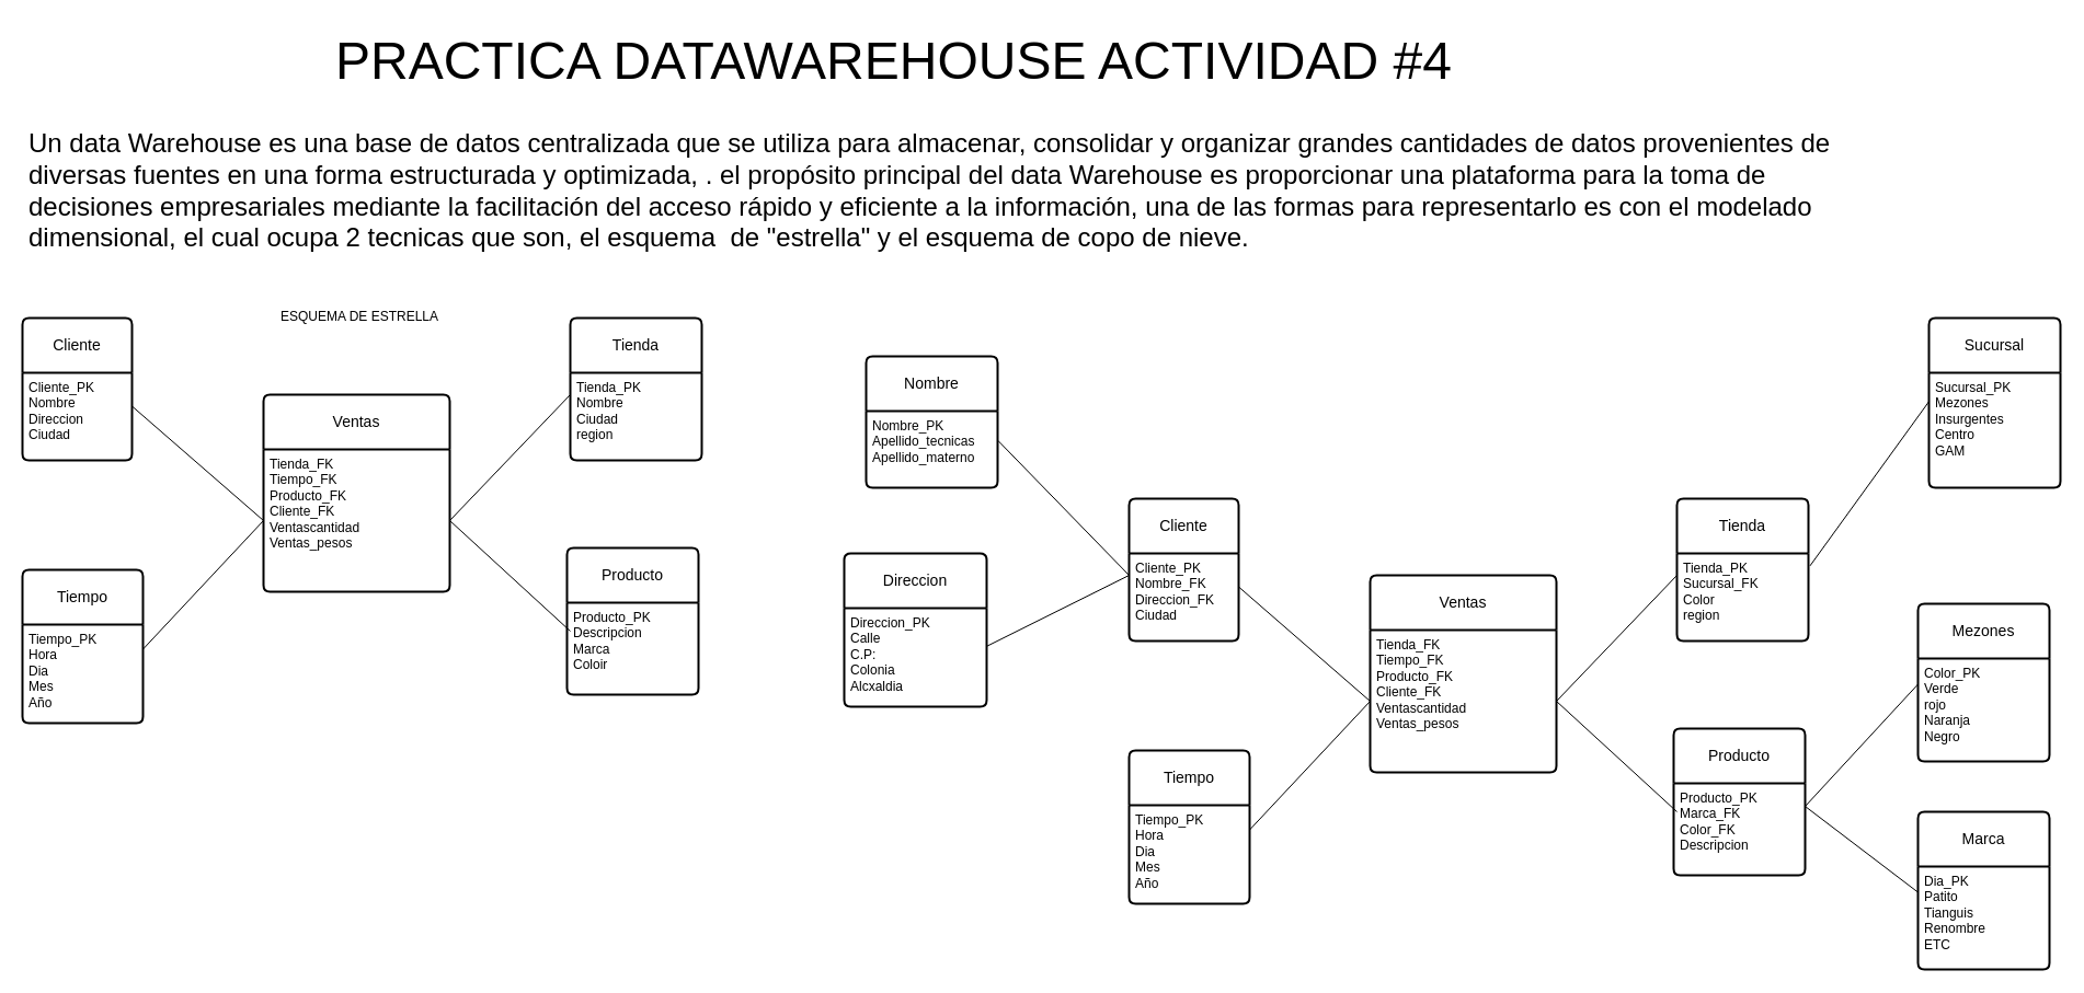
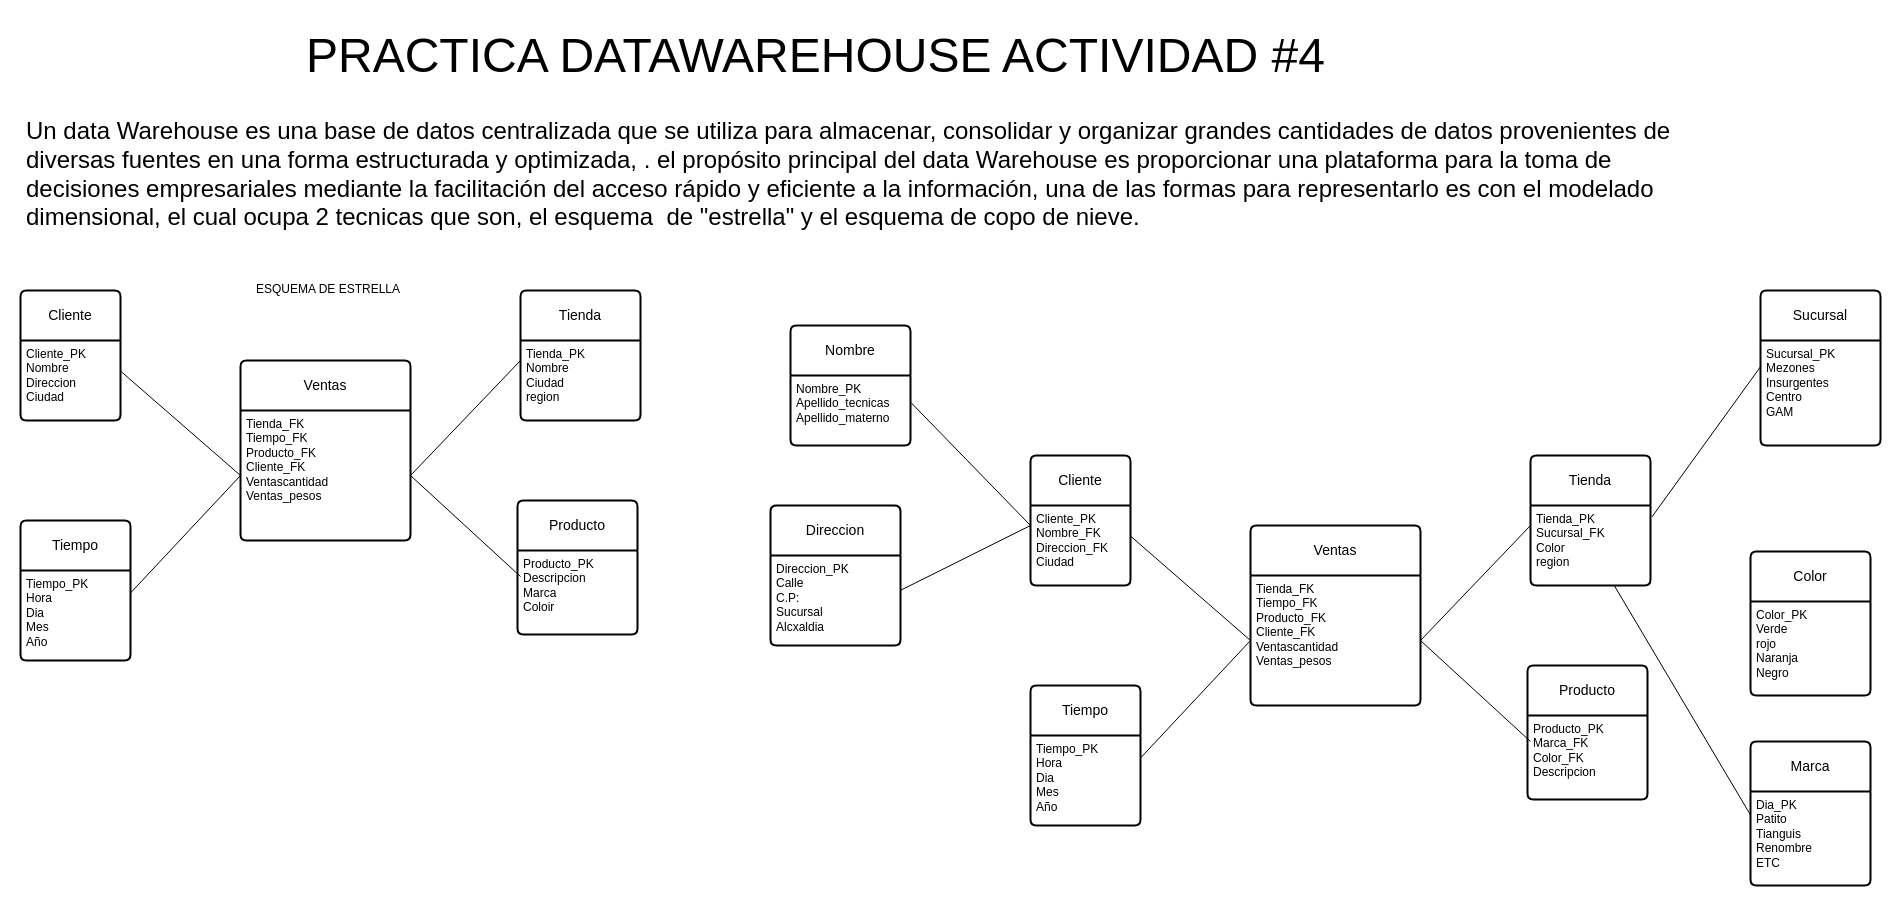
  <mxCell id="0" />
  <mxCell id="1" parent="0" />
  <mxCell id="2" value="&lt;font style=&quot;font-size: 24px;&quot;&gt;Un data Warehouse es una base de datos centralizada que se utiliza para almacenar, consolidar y organizar grandes cantidades de datos provenientes de diversas fuentes en una forma estructurada y optimizada,&amp;nbsp;. el propósito principal del data Warehouse es proporcionar una plataforma para la toma de decisiones empresariales mediante la facilitación del acceso rápido y eficiente a la información, una de las formas para representarlo es con el modelado dimensional, el cual ocupa 2 tecnicas que son, el esquema&amp;nbsp; de &quot;estrella&quot; y el esquema de copo de nieve.&lt;/font&gt;" style="text;strokeColor=none;fillColor=none;spacingLeft=4;spacingRight=4;overflow=hidden;rotatable=0;points=[[0,0.5],[1,0.5]];portConstraint=eastwest;fontSize=12;whiteSpace=wrap;html=1;" vertex="1" parent="1"><mxGeometry x="20" y="110" width="1700" height="130" as="geometry" /></mxCell>
  <mxCell id="3" value="Ventas" style="swimlane;childLayout=stackLayout;horizontal=1;startSize=50;horizontalStack=0;rounded=1;fontSize=14;fontStyle=0;strokeWidth=2;resizeParent=0;resizeLast=1;shadow=0;dashed=0;align=center;arcSize=4;whiteSpace=wrap;html=1;" vertex="1" parent="1"><mxGeometry x="240" y="360" width="170" height="180" as="geometry" /></mxCell>
  <mxCell id="4" value="Tienda_FK&lt;br&gt;Tiempo_FK&lt;br&gt;Producto_FK&lt;br&gt;Cliente_FK&lt;br&gt;Ventascantidad&lt;br&gt;Ventas_pesos&lt;br&gt;" style="align=left;strokeColor=none;fillColor=none;spacingLeft=4;fontSize=12;verticalAlign=top;resizable=0;rotatable=0;part=1;html=1;" vertex="1" parent="3"><mxGeometry y="50" width="170" height="130" as="geometry" /></mxCell>
  <mxCell id="5" value="ESQUEMA DE ESTRELLA" style="text;strokeColor=none;fillColor=none;spacingLeft=4;spacingRight=4;overflow=hidden;rotatable=0;points=[[0,0.5],[1,0.5]];portConstraint=eastwest;fontSize=12;whiteSpace=wrap;html=1;" vertex="1" parent="1"><mxGeometry x="250" y="275" width="160" height="30" as="geometry" /></mxCell>
  <mxCell id="6" value="Tienda" style="swimlane;childLayout=stackLayout;horizontal=1;startSize=50;horizontalStack=0;rounded=1;fontSize=14;fontStyle=0;strokeWidth=2;resizeParent=0;resizeLast=1;shadow=0;dashed=0;align=center;arcSize=4;whiteSpace=wrap;html=1;" vertex="1" parent="1"><mxGeometry x="520" y="290" width="120" height="130" as="geometry" /></mxCell>
  <mxCell id="7" value="Tienda_PK&lt;br&gt;Nombre&lt;br&gt;Ciudad&lt;br&gt;region" style="align=left;strokeColor=none;fillColor=none;spacingLeft=4;fontSize=12;verticalAlign=top;resizable=0;rotatable=0;part=1;html=1;" vertex="1" parent="6"><mxGeometry y="50" width="120" height="80" as="geometry" /></mxCell>
  <mxCell id="8" value="Producto" style="swimlane;childLayout=stackLayout;horizontal=1;startSize=50;horizontalStack=0;rounded=1;fontSize=14;fontStyle=0;strokeWidth=2;resizeParent=0;resizeLast=1;shadow=0;dashed=0;align=center;arcSize=4;whiteSpace=wrap;html=1;" vertex="1" parent="1"><mxGeometry x="517" y="500" width="120" height="134" as="geometry" /></mxCell>
  <mxCell id="9" value="Producto_PK&lt;br&gt;Descripcion&lt;br&gt;Marca&lt;br&gt;Coloir" style="align=left;strokeColor=none;fillColor=none;spacingLeft=4;fontSize=12;verticalAlign=top;resizable=0;rotatable=0;part=1;html=1;" vertex="1" parent="8"><mxGeometry y="50" width="120" height="84" as="geometry" /></mxCell>
  <mxCell id="10" value="Cliente" style="swimlane;childLayout=stackLayout;horizontal=1;startSize=50;horizontalStack=0;rounded=1;fontSize=14;fontStyle=0;strokeWidth=2;resizeParent=0;resizeLast=1;shadow=0;dashed=0;align=center;arcSize=4;whiteSpace=wrap;html=1;" vertex="1" parent="1"><mxGeometry x="20" y="290" width="100" height="130" as="geometry" /></mxCell>
  <mxCell id="11" value="Cliente_PK&lt;br&gt;Nombre&lt;br&gt;Direccion&lt;br&gt;Ciudad" style="align=left;strokeColor=none;fillColor=none;spacingLeft=4;fontSize=12;verticalAlign=top;resizable=0;rotatable=0;part=1;html=1;" vertex="1" parent="10"><mxGeometry y="50" width="100" height="80" as="geometry" /></mxCell>
  <mxCell id="12" value="Tiempo" style="swimlane;childLayout=stackLayout;horizontal=1;startSize=50;horizontalStack=0;rounded=1;fontSize=14;fontStyle=0;strokeWidth=2;resizeParent=0;resizeLast=1;shadow=0;dashed=0;align=center;arcSize=4;whiteSpace=wrap;html=1;" vertex="1" parent="1"><mxGeometry x="20" y="520" width="110" height="140" as="geometry" /></mxCell>
  <mxCell id="13" value="Tiempo_PK&lt;br&gt;Hora&lt;br&gt;Dia&lt;br&gt;Mes&lt;br&gt;Año" style="align=left;strokeColor=none;fillColor=none;spacingLeft=4;fontSize=12;verticalAlign=top;resizable=0;rotatable=0;part=1;html=1;" vertex="1" parent="12"><mxGeometry y="50" width="110" height="90" as="geometry" /></mxCell>
  <mxCell id="14" value="" style="endArrow=none;html=1;rounded=0;exitX=0;exitY=0.25;exitDx=0;exitDy=0;entryX=1;entryY=0.5;entryDx=0;entryDy=0;" edge="1" parent="1" source="7" target="4"><mxGeometry width="50" height="50" relative="1" as="geometry"><mxPoint x="520" y="360" as="sourcePoint" /><mxPoint x="413" y="301.5" as="targetPoint" /></mxGeometry></mxCell>
  <mxCell id="15" value="" style="endArrow=none;html=1;rounded=0;exitX=0;exitY=0.25;exitDx=0;exitDy=0;entryX=1;entryY=0.5;entryDx=0;entryDy=0;" edge="1" parent="1" target="4"><mxGeometry width="50" height="50" relative="1" as="geometry"><mxPoint x="520" y="576" as="sourcePoint" /><mxPoint x="413" y="517" as="targetPoint" /></mxGeometry></mxCell>
  <mxCell id="16" value="" style="endArrow=none;html=1;rounded=0;exitX=0;exitY=0.5;exitDx=0;exitDy=0;entryX=1;entryY=0.25;entryDx=0;entryDy=0;" edge="1" parent="1" source="4" target="13"><mxGeometry width="50" height="50" relative="1" as="geometry"><mxPoint x="240" y="420" as="sourcePoint" /><mxPoint x="130" y="535" as="targetPoint" /></mxGeometry></mxCell>
  <mxCell id="17" value="" style="endArrow=none;html=1;rounded=0;exitX=0;exitY=0.5;exitDx=0;exitDy=0;entryX=1.003;entryY=0.385;entryDx=0;entryDy=0;entryPerimeter=0;" edge="1" parent="1" source="4" target="11"><mxGeometry width="50" height="50" relative="1" as="geometry"><mxPoint x="200" y="420" as="sourcePoint" /><mxPoint x="90" y="538" as="targetPoint" /></mxGeometry></mxCell>
  <mxCell id="18" value="Ventas" style="swimlane;childLayout=stackLayout;horizontal=1;startSize=50;horizontalStack=0;rounded=1;fontSize=14;fontStyle=0;strokeWidth=2;resizeParent=0;resizeLast=1;shadow=0;dashed=0;align=center;arcSize=4;whiteSpace=wrap;html=1;" vertex="1" parent="1"><mxGeometry x="1250" y="525" width="170" height="180" as="geometry" /></mxCell>
  <mxCell id="19" value="Tienda_FK&lt;br&gt;Tiempo_FK&lt;br&gt;Producto_FK&lt;br&gt;Cliente_FK&lt;br&gt;Ventascantidad&lt;br&gt;Ventas_pesos&lt;br&gt;" style="align=left;strokeColor=none;fillColor=none;spacingLeft=4;fontSize=12;verticalAlign=top;resizable=0;rotatable=0;part=1;html=1;" vertex="1" parent="18"><mxGeometry y="50" width="170" height="130" as="geometry" /></mxCell>
  <mxCell id="20" value="Tienda" style="swimlane;childLayout=stackLayout;horizontal=1;startSize=50;horizontalStack=0;rounded=1;fontSize=14;fontStyle=0;strokeWidth=2;resizeParent=0;resizeLast=1;shadow=0;dashed=0;align=center;arcSize=4;whiteSpace=wrap;html=1;" vertex="1" parent="1"><mxGeometry x="1530" y="455" width="120" height="130" as="geometry" /></mxCell>
  <mxCell id="21" value="Tienda_PK&lt;br&gt;Sucursal_FK&lt;br&gt;Color&lt;br&gt;region" style="align=left;strokeColor=none;fillColor=none;spacingLeft=4;fontSize=12;verticalAlign=top;resizable=0;rotatable=0;part=1;html=1;" vertex="1" parent="20"><mxGeometry y="50" width="120" height="80" as="geometry" /></mxCell>
  <mxCell id="22" value="Producto" style="swimlane;childLayout=stackLayout;horizontal=1;startSize=50;horizontalStack=0;rounded=1;fontSize=14;fontStyle=0;strokeWidth=2;resizeParent=0;resizeLast=1;shadow=0;dashed=0;align=center;arcSize=4;whiteSpace=wrap;html=1;" vertex="1" parent="1"><mxGeometry x="1527" y="665" width="120" height="134" as="geometry" /></mxCell>
  <mxCell id="23" value="Producto_PK&lt;br&gt;Marca_FK&lt;br&gt;Color_FK&lt;br&gt;Descripcion&lt;br&gt;" style="align=left;strokeColor=none;fillColor=none;spacingLeft=4;fontSize=12;verticalAlign=top;resizable=0;rotatable=0;part=1;html=1;" vertex="1" parent="22"><mxGeometry y="50" width="120" height="84" as="geometry" /></mxCell>
  <mxCell id="24" value="Cliente" style="swimlane;childLayout=stackLayout;horizontal=1;startSize=50;horizontalStack=0;rounded=1;fontSize=14;fontStyle=0;strokeWidth=2;resizeParent=0;resizeLast=1;shadow=0;dashed=0;align=center;arcSize=4;whiteSpace=wrap;html=1;" vertex="1" parent="1"><mxGeometry x="1030" y="455" width="100" height="130" as="geometry" /></mxCell>
  <mxCell id="25" value="Cliente_PK&lt;br&gt;Nombre_FK&lt;br&gt;Direccion_FK&lt;br&gt;Ciudad" style="align=left;strokeColor=none;fillColor=none;spacingLeft=4;fontSize=12;verticalAlign=top;resizable=0;rotatable=0;part=1;html=1;" vertex="1" parent="24"><mxGeometry y="50" width="100" height="80" as="geometry" /></mxCell>
  <mxCell id="26" value="Tiempo" style="swimlane;childLayout=stackLayout;horizontal=1;startSize=50;horizontalStack=0;rounded=1;fontSize=14;fontStyle=0;strokeWidth=2;resizeParent=0;resizeLast=1;shadow=0;dashed=0;align=center;arcSize=4;whiteSpace=wrap;html=1;" vertex="1" parent="1"><mxGeometry x="1030" y="685" width="110" height="140" as="geometry" /></mxCell>
  <mxCell id="27" value="Tiempo_PK&lt;br&gt;Hora&lt;br&gt;Dia&lt;br&gt;Mes&lt;br&gt;Año" style="align=left;strokeColor=none;fillColor=none;spacingLeft=4;fontSize=12;verticalAlign=top;resizable=0;rotatable=0;part=1;html=1;" vertex="1" parent="26"><mxGeometry y="50" width="110" height="90" as="geometry" /></mxCell>
  <mxCell id="28" value="" style="endArrow=none;html=1;rounded=0;exitX=0;exitY=0.25;exitDx=0;exitDy=0;entryX=1;entryY=0.5;entryDx=0;entryDy=0;" edge="1" source="21" target="19" parent="1"><mxGeometry width="50" height="50" relative="1" as="geometry"><mxPoint x="1530" y="525" as="sourcePoint" /><mxPoint x="1423" y="466.5" as="targetPoint" /></mxGeometry></mxCell>
  <mxCell id="29" value="" style="endArrow=none;html=1;rounded=0;exitX=0;exitY=0.25;exitDx=0;exitDy=0;entryX=1;entryY=0.5;entryDx=0;entryDy=0;" edge="1" target="19" parent="1"><mxGeometry width="50" height="50" relative="1" as="geometry"><mxPoint x="1530" y="741" as="sourcePoint" /><mxPoint x="1423" y="682" as="targetPoint" /></mxGeometry></mxCell>
  <mxCell id="30" value="" style="endArrow=none;html=1;rounded=0;exitX=0;exitY=0.5;exitDx=0;exitDy=0;entryX=1;entryY=0.25;entryDx=0;entryDy=0;" edge="1" source="19" target="27" parent="1"><mxGeometry width="50" height="50" relative="1" as="geometry"><mxPoint x="1250" y="585" as="sourcePoint" /><mxPoint x="1140" y="700" as="targetPoint" /></mxGeometry></mxCell>
  <mxCell id="31" value="" style="endArrow=none;html=1;rounded=0;exitX=0;exitY=0.5;exitDx=0;exitDy=0;entryX=1.003;entryY=0.385;entryDx=0;entryDy=0;entryPerimeter=0;" edge="1" source="19" target="25" parent="1"><mxGeometry width="50" height="50" relative="1" as="geometry"><mxPoint x="1210" y="585" as="sourcePoint" /><mxPoint x="1100" y="703" as="targetPoint" /></mxGeometry></mxCell>
  <mxCell id="32" value="Marca" style="swimlane;childLayout=stackLayout;horizontal=1;startSize=50;horizontalStack=0;rounded=1;fontSize=14;fontStyle=0;strokeWidth=2;resizeParent=0;resizeLast=1;shadow=0;dashed=0;align=center;arcSize=4;whiteSpace=wrap;html=1;" vertex="1" parent="1"><mxGeometry x="1750" y="741" width="120" height="144" as="geometry" /></mxCell>
  <mxCell id="33" value="Dia_PK&lt;br&gt;Patito&lt;br&gt;Tianguis&lt;br&gt;Renombre&lt;br&gt;ETC" style="align=left;strokeColor=none;fillColor=none;spacingLeft=4;fontSize=12;verticalAlign=top;resizable=0;rotatable=0;part=1;html=1;" vertex="1" parent="32"><mxGeometry y="50" width="120" height="94" as="geometry" /></mxCell>
- <mxCell id="34" value="" style="endArrow=none;html=1;rounded=0;exitX=0;exitY=0.25;exitDx=0;exitDy=0;entryX=1;entryY=0.25;entryDx=0;entryDy=0;" edge="1" parent="1" source="33" target="23"><mxGeometry width="50" height="50" relative="1" as="geometry"><mxPoint x="1770" y="615" as="sourcePoint" /><mxPoint x="1660" y="730" as="targetPoint" /></mxGeometry></mxCell>
- <mxCell id="35" value="Mezones" style="swimlane;childLayout=stackLayout;horizontal=1;startSize=50;horizontalStack=0;rounded=1;fontSize=14;fontStyle=0;strokeWidth=2;resizeParent=0;resizeLast=1;shadow=0;dashed=0;align=center;arcSize=4;whiteSpace=wrap;html=1;" vertex="1" parent="1"><mxGeometry x="1750" y="551" width="120" height="144" as="geometry" /></mxCell>
+ <mxCell id="34" value="" style="endArrow=none;html=1;rounded=0;exitX=0;exitY=0.25;exitDx=0;exitDy=0;" edge="1" parent="1" source="33" target="21"><mxGeometry width="50" height="50" relative="1" as="geometry"><mxPoint x="1770" y="615" as="sourcePoint" /><mxPoint x="1660" y="730" as="targetPoint" /></mxGeometry></mxCell>
+ <mxCell id="35" value="Color" style="swimlane;childLayout=stackLayout;horizontal=1;startSize=50;horizontalStack=0;rounded=1;fontSize=14;fontStyle=0;strokeWidth=2;resizeParent=0;resizeLast=1;shadow=0;dashed=0;align=center;arcSize=4;whiteSpace=wrap;html=1;" vertex="1" parent="1"><mxGeometry x="1750" y="551" width="120" height="144" as="geometry" /></mxCell>
  <mxCell id="36" value="Color_PK&lt;br&gt;Verde&lt;br&gt;rojo&lt;br&gt;Naranja&lt;br&gt;Negro&lt;br&gt;" style="align=left;strokeColor=none;fillColor=none;spacingLeft=4;fontSize=12;verticalAlign=top;resizable=0;rotatable=0;part=1;html=1;" vertex="1" parent="35"><mxGeometry y="50" width="120" height="94" as="geometry" /></mxCell>
- <mxCell id="37" value="" style="endArrow=none;html=1;rounded=0;exitX=0;exitY=0.25;exitDx=0;exitDy=0;entryX=1;entryY=0.25;entryDx=0;entryDy=0;" edge="1" source="36" parent="1" target="23"><mxGeometry width="50" height="50" relative="1" as="geometry"><mxPoint x="1780" y="445" as="sourcePoint" /><mxPoint x="1657" y="566" as="targetPoint" /></mxGeometry></mxCell>
  <mxCell id="38" value="Nombre" style="swimlane;childLayout=stackLayout;horizontal=1;startSize=50;horizontalStack=0;rounded=1;fontSize=14;fontStyle=0;strokeWidth=2;resizeParent=0;resizeLast=1;shadow=0;dashed=0;align=center;arcSize=4;whiteSpace=wrap;html=1;" vertex="1" parent="1"><mxGeometry x="790" y="325" width="120" height="120" as="geometry" /></mxCell>
  <mxCell id="39" value="Nombre_PK&lt;br&gt;Apellido_tecnicas&lt;br&gt;Apellido_materno" style="align=left;strokeColor=none;fillColor=none;spacingLeft=4;fontSize=12;verticalAlign=top;resizable=0;rotatable=0;part=1;html=1;" vertex="1" parent="38"><mxGeometry y="50" width="120" height="70" as="geometry" /></mxCell>
  <mxCell id="40" value="" style="endArrow=none;html=1;rounded=0;exitX=0;exitY=0.25;exitDx=0;exitDy=0;entryX=1.003;entryY=0.385;entryDx=0;entryDy=0;entryPerimeter=0;" edge="1" target="39" parent="1" source="25"><mxGeometry width="50" height="50" relative="1" as="geometry"><mxPoint x="1030" y="510" as="sourcePoint" /><mxPoint x="880" y="573" as="targetPoint" /></mxGeometry></mxCell>
  <mxCell id="41" value="Direccion" style="swimlane;childLayout=stackLayout;horizontal=1;startSize=50;horizontalStack=0;rounded=1;fontSize=14;fontStyle=0;strokeWidth=2;resizeParent=0;resizeLast=1;shadow=0;dashed=0;align=center;arcSize=4;whiteSpace=wrap;html=1;" vertex="1" parent="1"><mxGeometry x="770" y="505" width="130" height="140" as="geometry" /></mxCell>
- <mxCell id="42" value="Direccion_PK&lt;br&gt;Calle&lt;br&gt;C.P:&lt;br&gt;Colonia&lt;br&gt;Alcxaldia" style="align=left;strokeColor=none;fillColor=none;spacingLeft=4;fontSize=12;verticalAlign=top;resizable=0;rotatable=0;part=1;html=1;" vertex="1" parent="41"><mxGeometry y="50" width="130" height="90" as="geometry" /></mxCell>
+ <mxCell id="42" value="Direccion_PK&lt;br&gt;Calle&lt;br&gt;C.P:&lt;br&gt;Sucursal&lt;br&gt;Alcxaldia" style="align=left;strokeColor=none;fillColor=none;spacingLeft=4;fontSize=12;verticalAlign=top;resizable=0;rotatable=0;part=1;html=1;" vertex="1" parent="41"><mxGeometry y="50" width="130" height="90" as="geometry" /></mxCell>
  <mxCell id="43" value="" style="endArrow=none;html=1;rounded=0;exitX=0;exitY=0.25;exitDx=0;exitDy=0;entryX=1.003;entryY=0.385;entryDx=0;entryDy=0;entryPerimeter=0;" edge="1" target="42" parent="1" source="25"><mxGeometry width="50" height="50" relative="1" as="geometry"><mxPoint x="1020" y="705" as="sourcePoint" /><mxPoint x="870" y="753" as="targetPoint" /></mxGeometry></mxCell>
  <mxCell id="44" value="Sucursal" style="swimlane;childLayout=stackLayout;horizontal=1;startSize=50;horizontalStack=0;rounded=1;fontSize=14;fontStyle=0;strokeWidth=2;resizeParent=0;resizeLast=1;shadow=0;dashed=0;align=center;arcSize=4;whiteSpace=wrap;html=1;" vertex="1" parent="1"><mxGeometry x="1760" y="290" width="120" height="155" as="geometry" /></mxCell>
  <mxCell id="45" value="Sucursal_PK&lt;br&gt;Mezones&lt;br&gt;Insurgentes&lt;br&gt;Centro&lt;br&gt;GAM" style="align=left;strokeColor=none;fillColor=none;spacingLeft=4;fontSize=12;verticalAlign=top;resizable=0;rotatable=0;part=1;html=1;" vertex="1" parent="44"><mxGeometry y="50" width="120" height="105" as="geometry" /></mxCell>
  <mxCell id="46" value="" style="endArrow=none;html=1;rounded=0;exitX=0;exitY=0.25;exitDx=0;exitDy=0;entryX=1.012;entryY=0.142;entryDx=0;entryDy=0;entryPerimeter=0;" edge="1" source="45" parent="1" target="21"><mxGeometry width="50" height="50" relative="1" as="geometry"><mxPoint x="1760" y="360" as="sourcePoint" /><mxPoint x="1650" y="475" as="targetPoint" /></mxGeometry></mxCell>
  <mxCell id="47" value="&lt;font style=&quot;font-size: 48px;&quot;&gt;PRACTICA DATAWAREHOUSE ACTIVIDAD #4&lt;/font&gt;" style="text;strokeColor=none;fillColor=none;spacingLeft=4;spacingRight=4;overflow=hidden;rotatable=0;points=[[0,0.5],[1,0.5]];portConstraint=eastwest;fontSize=12;whiteSpace=wrap;html=1;" vertex="1" parent="1"><mxGeometry x="300" y="20" width="1070" height="165" as="geometry" /></mxCell>
